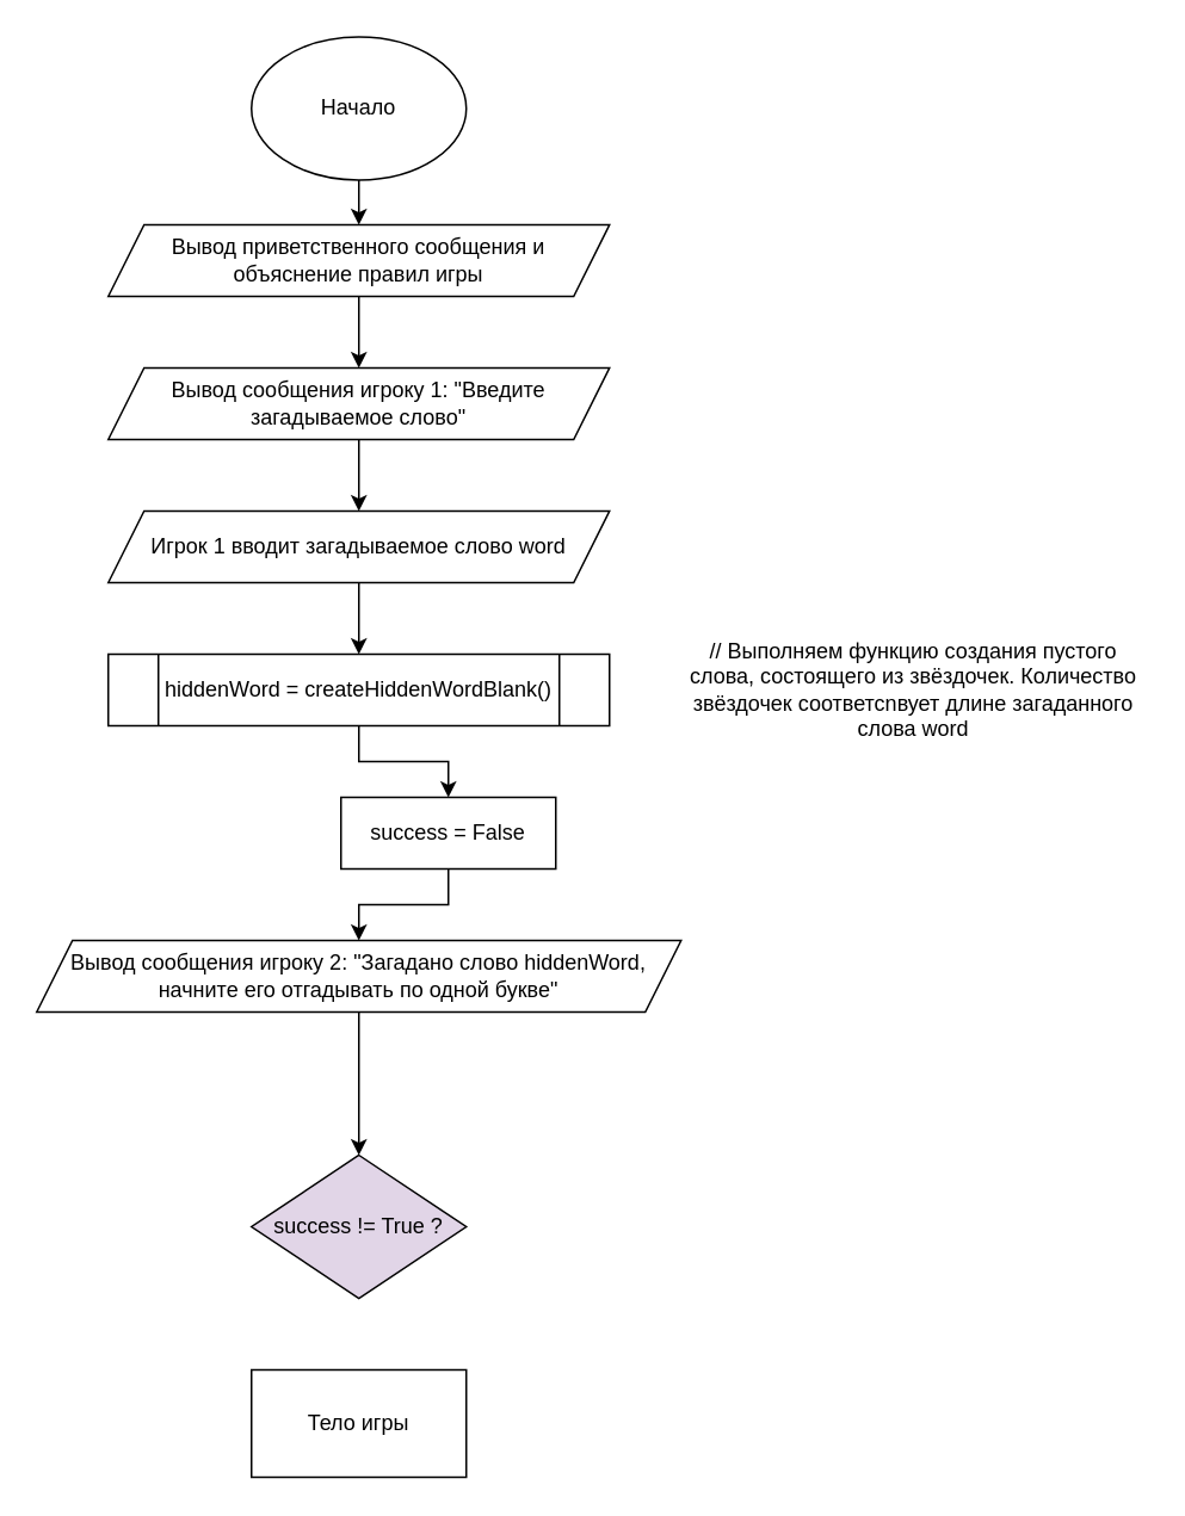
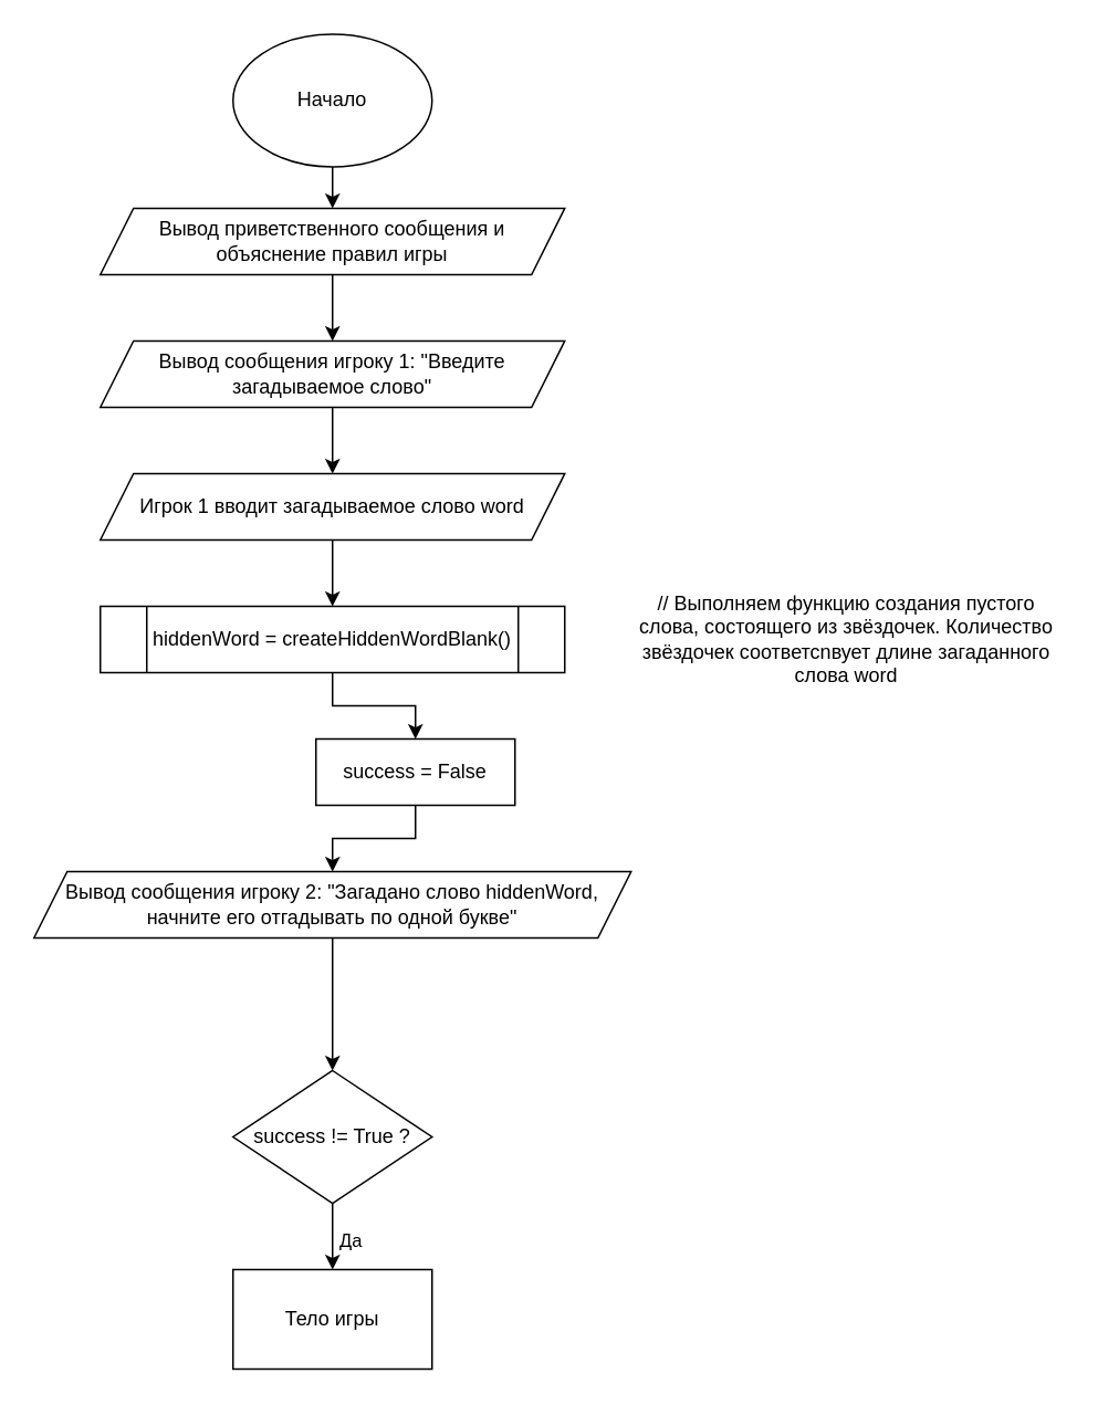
  <mxCell id="0" />
  <mxCell id="1" parent="0" />
  <mxCell id="2" style="edgeStyle=orthogonalEdgeStyle;rounded=0;orthogonalLoop=1;jettySize=auto;html=1;exitX=0.5;exitY=1;exitDx=0;exitDy=0;entryX=0.5;entryY=0;entryDx=0;entryDy=0;" edge="1" parent="1" source="3" target="12"><mxGeometry relative="1" as="geometry" /></mxCell>
  <mxCell id="3" value="Начало" style="ellipse;whiteSpace=wrap;html=1;" vertex="1" parent="1"><mxGeometry x="140" y="20" width="120" height="80" as="geometry" /></mxCell>
  <mxCell id="4" style="edgeStyle=orthogonalEdgeStyle;rounded=0;orthogonalLoop=1;jettySize=auto;html=1;exitX=0.5;exitY=1;exitDx=0;exitDy=0;entryX=0.5;entryY=0;entryDx=0;entryDy=0;" edge="1" parent="1" source="5" target="7"><mxGeometry relative="1" as="geometry" /></mxCell>
  <mxCell id="5" value="Игрок 1 вводит загадываемое слово word" style="shape=parallelogram;perimeter=parallelogramPerimeter;whiteSpace=wrap;html=1;fixedSize=1;" vertex="1" parent="1"><mxGeometry x="60" y="285" width="280" height="40" as="geometry" /></mxCell>
  <mxCell id="6" style="edgeStyle=orthogonalEdgeStyle;rounded=0;orthogonalLoop=1;jettySize=auto;html=1;exitX=0.5;exitY=1;exitDx=0;exitDy=0;entryX=0.5;entryY=0;entryDx=0;entryDy=0;" edge="1" parent="1" source="7" target="9"><mxGeometry relative="1" as="geometry" /></mxCell>
  <mxCell id="7" value="hiddenWord = createHiddenWordBlank()" style="shape=process;whiteSpace=wrap;html=1;backgroundOutline=1;" vertex="1" parent="1"><mxGeometry x="60" y="365" width="280" height="40" as="geometry" /></mxCell>
  <mxCell id="8" value="" style="edgeStyle=orthogonalEdgeStyle;rounded=0;orthogonalLoop=1;jettySize=auto;html=1;" edge="1" parent="1" source="9" target="16"><mxGeometry relative="1" as="geometry" /></mxCell>
  <mxCell id="9" value="success = False" style="rounded=0;whiteSpace=wrap;html=1;" vertex="1" parent="1"><mxGeometry x="190" y="445" width="120" height="40" as="geometry" /></mxCell>
  <mxCell id="10" value="// Выполняем функцию создания пустого слова, состоящего из звёздочек. Количество звёздочек соответсnвует длине загаданного слова word" style="text;html=1;strokeColor=none;fillColor=none;align=center;verticalAlign=middle;whiteSpace=wrap;rounded=0;" vertex="1" parent="1"><mxGeometry x="380" y="375" width="260" height="20" as="geometry" /></mxCell>
  <mxCell id="11" style="edgeStyle=orthogonalEdgeStyle;rounded=0;orthogonalLoop=1;jettySize=auto;html=1;exitX=0.5;exitY=1;exitDx=0;exitDy=0;entryX=0.5;entryY=0;entryDx=0;entryDy=0;" edge="1" parent="1" source="12" target="14"><mxGeometry relative="1" as="geometry" /></mxCell>
  <mxCell id="12" value="Вывод приветственного сообщения и объяснение правил игры" style="shape=parallelogram;perimeter=parallelogramPerimeter;whiteSpace=wrap;html=1;fixedSize=1;" vertex="1" parent="1"><mxGeometry x="60" y="125" width="280" height="40" as="geometry" /></mxCell>
  <mxCell id="13" value="" style="edgeStyle=orthogonalEdgeStyle;rounded=0;orthogonalLoop=1;jettySize=auto;html=1;" edge="1" parent="1" source="14" target="5"><mxGeometry relative="1" as="geometry" /></mxCell>
  <mxCell id="14" value="Вывод сообщения игроку 1: &quot;Введите загадываемое слово&quot;" style="shape=parallelogram;perimeter=parallelogramPerimeter;whiteSpace=wrap;html=1;fixedSize=1;" vertex="1" parent="1"><mxGeometry x="60" y="205" width="280" height="40" as="geometry" /></mxCell>
  <mxCell id="15" value="" style="edgeStyle=orthogonalEdgeStyle;rounded=0;orthogonalLoop=1;jettySize=auto;html=1;" edge="1" parent="1" source="16" target="19"><mxGeometry relative="1" as="geometry" /></mxCell>
  <mxCell id="16" value="Вывод сообщения игроку 2: &quot;Загадано слово hiddenWord, начните его отгадывать по одной букве&quot;" style="shape=parallelogram;perimeter=parallelogramPerimeter;whiteSpace=wrap;html=1;fixedSize=1;" vertex="1" parent="1"><mxGeometry x="20" y="525" width="360" height="40" as="geometry" /></mxCell>
- <mxCell id="19" value="success != True ?" style="rhombus;whiteSpace=wrap;html=1;fillColor=#e1d5e7;" vertex="1" parent="1"><mxGeometry x="140" y="645" width="120" height="80" as="geometry" /></mxCell>
+ <mxCell id="17" value="" style="edgeStyle=orthogonalEdgeStyle;rounded=0;orthogonalLoop=1;jettySize=auto;html=1;" edge="1" parent="1" source="19" target="20"><mxGeometry relative="1" as="geometry" /></mxCell>
+ <mxCell id="18" value="Да" style="edgeLabel;html=1;align=center;verticalAlign=middle;resizable=0;points=[];" vertex="1" connectable="0" parent="17"><mxGeometry x="0.1" y="3" relative="1" as="geometry"><mxPoint x="7" as="offset" /></mxGeometry></mxCell>
+ <mxCell id="19" value="success != True ?" style="rhombus;whiteSpace=wrap;html=1;" vertex="1" parent="1"><mxGeometry x="140" y="645" width="120" height="80" as="geometry" /></mxCell>
  <mxCell id="20" value="Тело игры" style="rounded=0;whiteSpace=wrap;html=1;" vertex="1" parent="1"><mxGeometry x="140" y="765" width="120" height="60" as="geometry" /></mxCell>
